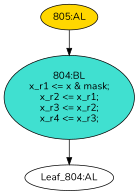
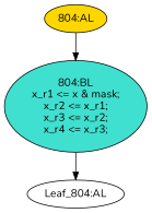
  strict digraph {
    fontname=Nunito
    node [fontname=Nunito style=filled]
    edge [cond="[]" lineno=None fontname=Nunito]
    n1 [def_var="['x_r1', 'x_r3', 'x_r2', 'x_r4']" label="Leaf_804:AL" style=""]
    n2 [ast="<pyverilog.vparser.ast.Block object at 0x7f407858a110>" fillcolor=turquoise label="804:BL\nx_r1 <= x & mask;\nx_r2 <= x_r1;\nx_r3 <= x_r2;\nx_r4 <= x_r3;" statements="[<pyverilog.vparser.ast.NonblockingSubstitution object at 0x7f4056d88dd0>, <pyverilog.vparser.ast.NonblockingSubstitution object at 0x7f4078513e50>, <pyverilog.vparser.ast.NonblockingSubstitution object at 0x7f407838de50>, <pyverilog.vparser.ast.NonblockingSubstitution object at 0x7f407838df10>]" typ=Block]
-   n3 [ast="<pyverilog.vparser.ast.Always object at 0x7f407858a150>" clk_sens=True fillcolor=gold label="805:AL" sens="['clk']" statements="[]" typ=Always use_var="['x_r1', 'x', 'x_r3', 'x_r2', 'mask']"]
+   n3 [ast="<pyverilog.vparser.ast.Always object at 0x7f407858a150>" clk_sens=True fillcolor=gold label="804:AL" sens="['clk']" statements="[]" typ=Always use_var="['x_r1', 'x', 'x_r3', 'x_r2', 'mask']"]
    n2 -> n1
    n3 -> n2
  }
